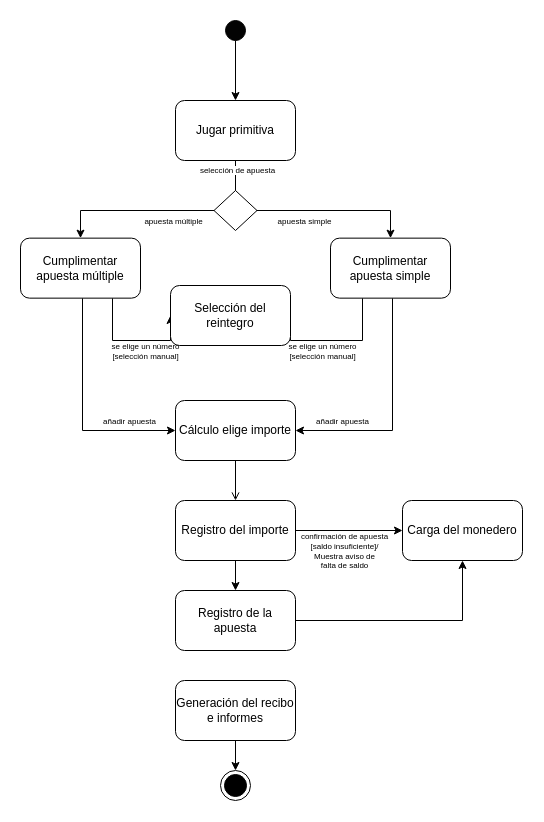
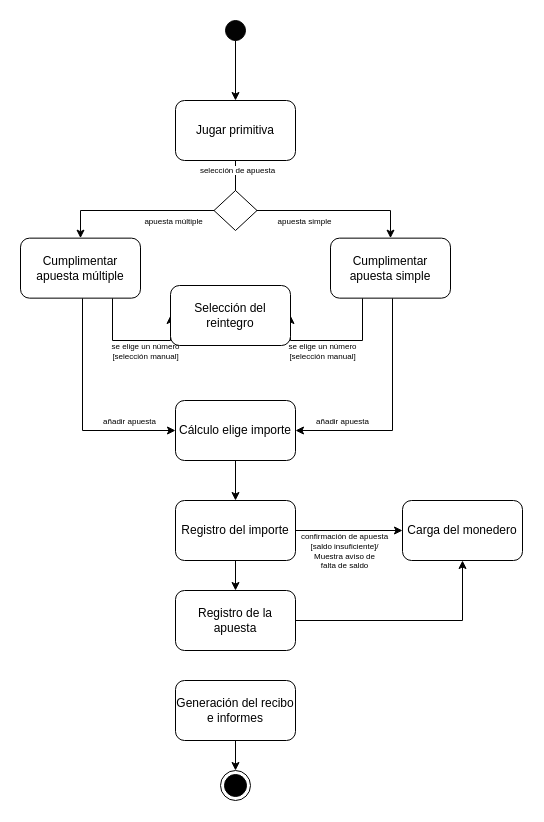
  <mxCell id="0" />
  <mxCell id="1" parent="0" />
  <mxCell id="2" style="edgeStyle=orthogonalEdgeStyle;rounded=0;orthogonalLoop=1;jettySize=auto;html=1;entryX=0.5;entryY=0;entryDx=0;entryDy=0;" edge="1" parent="1" source="3" target="9"><mxGeometry relative="1" as="geometry" /></mxCell>
  <mxCell id="3" value="" style="ellipse;whiteSpace=wrap;html=1;aspect=fixed;fillColor=#030303;" vertex="1" parent="1"><mxGeometry x="225" y="20" width="20" height="20" as="geometry" /></mxCell>
  <mxCell id="4" value="" style="ellipse;html=1;shape=endState;fillColor=#000000;strokeColor=#030303;direction=south;" vertex="1" parent="1"><mxGeometry x="220" y="770" width="30" height="30" as="geometry" /></mxCell>
  <mxCell id="5" style="edgeStyle=orthogonalEdgeStyle;rounded=0;orthogonalLoop=1;jettySize=auto;html=1;entryX=0.5;entryY=0;entryDx=0;entryDy=0;" edge="1" parent="1" source="22" target="19"><mxGeometry relative="1" as="geometry"><Array as="points"><mxPoint x="80" y="210" /></Array></mxGeometry></mxCell>
  <mxCell id="6" value="apuesta múltiple" style="edgeLabel;html=1;align=center;verticalAlign=middle;resizable=0;points=[];fontSize=8;" vertex="1" connectable="0" parent="5"><mxGeometry x="-0.203" relative="1" as="geometry"><mxPoint x="23" y="10" as="offset" /></mxGeometry></mxCell>
  <mxCell id="7" style="edgeStyle=orthogonalEdgeStyle;rounded=0;orthogonalLoop=1;jettySize=auto;html=1;entryX=0.5;entryY=0;entryDx=0;entryDy=0;" edge="1" parent="1" source="9" target="14"><mxGeometry relative="1" as="geometry"><Array as="points"><mxPoint x="235" y="210" /><mxPoint x="390" y="210" /></Array></mxGeometry></mxCell>
  <mxCell id="8" value="apuesta simple" style="edgeLabel;html=1;align=center;verticalAlign=middle;resizable=0;points=[];fontSize=8;" vertex="1" connectable="0" parent="7"><mxGeometry x="0.294" y="2" relative="1" as="geometry"><mxPoint x="-33" y="12" as="offset" /></mxGeometry></mxCell>
  <mxCell id="9" value="Jugar primitiva" style="rounded=1;whiteSpace=wrap;html=1;" vertex="1" parent="1"><mxGeometry x="175" y="100" width="120" height="60" as="geometry" /></mxCell>
- <mxCell id="10" style="edgeStyle=orthogonalEdgeStyle;rounded=0;orthogonalLoop=1;jettySize=auto;html=1;entryX=1;entryY=0.5;entryDx=0;entryDy=0;endArrow=none;" edge="1" parent="1" source="14" target="23"><mxGeometry relative="1" as="geometry"><Array as="points"><mxPoint x="362" y="340" /></Array></mxGeometry></mxCell>
+ <mxCell id="10" style="edgeStyle=orthogonalEdgeStyle;rounded=0;orthogonalLoop=1;jettySize=auto;html=1;entryX=1;entryY=0.5;entryDx=0;entryDy=0;" edge="1" parent="1" source="14" target="23"><mxGeometry relative="1" as="geometry"><Array as="points"><mxPoint x="362" y="340" /></Array></mxGeometry></mxCell>
  <mxCell id="11" value="se elige un número&lt;br style=&quot;font-size: 8px;&quot;&gt;[selección manual]" style="edgeLabel;html=1;align=center;verticalAlign=middle;resizable=0;points=[];fontSize=8;" vertex="1" connectable="0" parent="10"><mxGeometry x="0.19" y="-2" relative="1" as="geometry"><mxPoint y="12" as="offset" /></mxGeometry></mxCell>
  <mxCell id="12" style="edgeStyle=orthogonalEdgeStyle;rounded=0;orthogonalLoop=1;jettySize=auto;html=1;entryX=1;entryY=0.5;entryDx=0;entryDy=0;" edge="1" parent="1" source="14" target="25"><mxGeometry relative="1" as="geometry"><Array as="points"><mxPoint x="392" y="430" /></Array></mxGeometry></mxCell>
  <mxCell id="13" value="añadir apuesta" style="edgeLabel;html=1;align=center;verticalAlign=middle;resizable=0;points=[];fontSize=8;" vertex="1" connectable="0" parent="12"><mxGeometry x="0.548" y="1" relative="1" as="geometry"><mxPoint x="-5" y="-11" as="offset" /></mxGeometry></mxCell>
  <mxCell id="14" value="Cumplimentar apuesta simple" style="rounded=1;whiteSpace=wrap;html=1;" vertex="1" parent="1"><mxGeometry x="330" y="237.65" width="120" height="60" as="geometry" /></mxCell>
  <mxCell id="15" style="edgeStyle=orthogonalEdgeStyle;rounded=0;orthogonalLoop=1;jettySize=auto;html=1;entryX=0;entryY=0.5;entryDx=0;entryDy=0;" edge="1" parent="1" source="19" target="23"><mxGeometry relative="1" as="geometry"><Array as="points"><mxPoint x="112" y="340" /></Array></mxGeometry></mxCell>
  <mxCell id="16" value="se elige un número&lt;br style=&quot;border-color: var(--border-color); font-size: 8px;&quot;&gt;&lt;span style=&quot;font-size: 8px;&quot;&gt;[selección manual]&lt;/span&gt;" style="edgeLabel;html=1;align=center;verticalAlign=middle;resizable=0;points=[];fontSize=8;" vertex="1" connectable="0" parent="15"><mxGeometry x="0.189" y="1" relative="1" as="geometry"><mxPoint y="11" as="offset" /></mxGeometry></mxCell>
  <mxCell id="17" style="edgeStyle=orthogonalEdgeStyle;rounded=0;orthogonalLoop=1;jettySize=auto;html=1;entryX=0;entryY=0.5;entryDx=0;entryDy=0;" edge="1" parent="1" source="19" target="25"><mxGeometry relative="1" as="geometry"><Array as="points"><mxPoint x="82" y="430" /></Array></mxGeometry></mxCell>
  <mxCell id="18" value="añadir apuesta" style="edgeLabel;html=1;align=center;verticalAlign=middle;resizable=0;points=[];fontSize=8;" vertex="1" connectable="0" parent="17"><mxGeometry x="0.589" y="2" relative="1" as="geometry"><mxPoint y="-8" as="offset" /></mxGeometry></mxCell>
  <mxCell id="19" value="Cumplimentar apuesta múltiple" style="rounded=1;whiteSpace=wrap;html=1;" vertex="1" parent="1"><mxGeometry x="20" y="237.65" width="120" height="60" as="geometry" /></mxCell>
  <mxCell id="20" value="" style="edgeStyle=orthogonalEdgeStyle;rounded=0;orthogonalLoop=1;jettySize=auto;html=1;entryX=0.5;entryY=0;entryDx=0;entryDy=0;" edge="1" parent="1" source="9" target="22"><mxGeometry relative="1" as="geometry"><mxPoint x="235" y="160" as="sourcePoint" /><mxPoint x="80" y="238" as="targetPoint" /><Array as="points"><mxPoint x="235" y="210" /></Array></mxGeometry></mxCell>
  <mxCell id="21" value="selección de apuesta" style="edgeLabel;html=1;align=center;verticalAlign=middle;resizable=0;points=[];fontSize=8;" vertex="1" connectable="0" parent="20"><mxGeometry x="-0.978" relative="1" as="geometry"><mxPoint x="1" y="8" as="offset" /></mxGeometry></mxCell>
  <mxCell id="22" value="" style="rhombus;whiteSpace=wrap;html=1;" vertex="1" parent="1"><mxGeometry x="213.5" y="190" width="43" height="40" as="geometry" /></mxCell>
  <mxCell id="23" value="Selección del reintegro" style="rounded=1;whiteSpace=wrap;html=1;" vertex="1" parent="1"><mxGeometry x="170" y="285" width="120" height="60" as="geometry" /></mxCell>
- <mxCell id="24" style="edgeStyle=orthogonalEdgeStyle;rounded=0;orthogonalLoop=1;jettySize=auto;html=1;entryX=0.5;entryY=0;entryDx=0;entryDy=0;endArrow=open;" edge="1" parent="1" source="25" target="29"><mxGeometry relative="1" as="geometry" /></mxCell>
+ <mxCell id="24" style="edgeStyle=orthogonalEdgeStyle;rounded=0;orthogonalLoop=1;jettySize=auto;html=1;entryX=0.5;entryY=0;entryDx=0;entryDy=0;" edge="1" parent="1" source="25" target="29"><mxGeometry relative="1" as="geometry" /></mxCell>
  <mxCell id="25" value="Cálculo elige importe" style="rounded=1;whiteSpace=wrap;html=1;" vertex="1" parent="1"><mxGeometry x="175" y="400" width="120" height="60" as="geometry" /></mxCell>
  <mxCell id="26" style="edgeStyle=orthogonalEdgeStyle;rounded=0;orthogonalLoop=1;jettySize=auto;html=1;" edge="1" parent="1" source="29" target="31"><mxGeometry relative="1" as="geometry" /></mxCell>
  <mxCell id="27" style="edgeStyle=orthogonalEdgeStyle;rounded=0;orthogonalLoop=1;jettySize=auto;html=1;entryX=0;entryY=0.5;entryDx=0;entryDy=0;" edge="1" parent="1" source="29" target="34"><mxGeometry relative="1" as="geometry"><mxPoint x="398" y="521" as="targetPoint" /></mxGeometry></mxCell>
  <mxCell id="28" value="confirmación de apuesta&lt;br&gt;[saldo insuficiente]/&lt;br&gt;Muestra aviso de &lt;br&gt;falta de saldo" style="edgeLabel;html=1;align=center;verticalAlign=middle;resizable=0;points=[];fontSize=8;" vertex="1" connectable="0" parent="27"><mxGeometry x="-0.184" y="-2" relative="1" as="geometry"><mxPoint x="4" y="18" as="offset" /></mxGeometry></mxCell>
  <mxCell id="29" value="Registro del importe" style="rounded=1;whiteSpace=wrap;html=1;" vertex="1" parent="1"><mxGeometry x="175" y="500" width="120" height="60" as="geometry" /></mxCell>
  <mxCell id="30" style="edgeStyle=orthogonalEdgeStyle;rounded=0;orthogonalLoop=1;jettySize=auto;html=1;" edge="1" parent="1" source="31" target="34"><mxGeometry relative="1" as="geometry" /></mxCell>
  <mxCell id="31" value="Registro de la apuesta" style="rounded=1;whiteSpace=wrap;html=1;" vertex="1" parent="1"><mxGeometry x="175" y="590" width="120" height="60" as="geometry" /></mxCell>
  <mxCell id="32" style="edgeStyle=orthogonalEdgeStyle;rounded=0;orthogonalLoop=1;jettySize=auto;html=1;entryX=0;entryY=0.5;entryDx=0;entryDy=0;" edge="1" parent="1" source="33" target="4"><mxGeometry relative="1" as="geometry" /></mxCell>
  <mxCell id="33" value="Generación del recibo e informes" style="rounded=1;whiteSpace=wrap;html=1;" vertex="1" parent="1"><mxGeometry x="175" y="680" width="120" height="60" as="geometry" /></mxCell>
  <mxCell id="34" value="Carga del monedero" style="rounded=1;whiteSpace=wrap;html=1;" vertex="1" parent="1"><mxGeometry x="402" y="500" width="120" height="60" as="geometry" /></mxCell>
